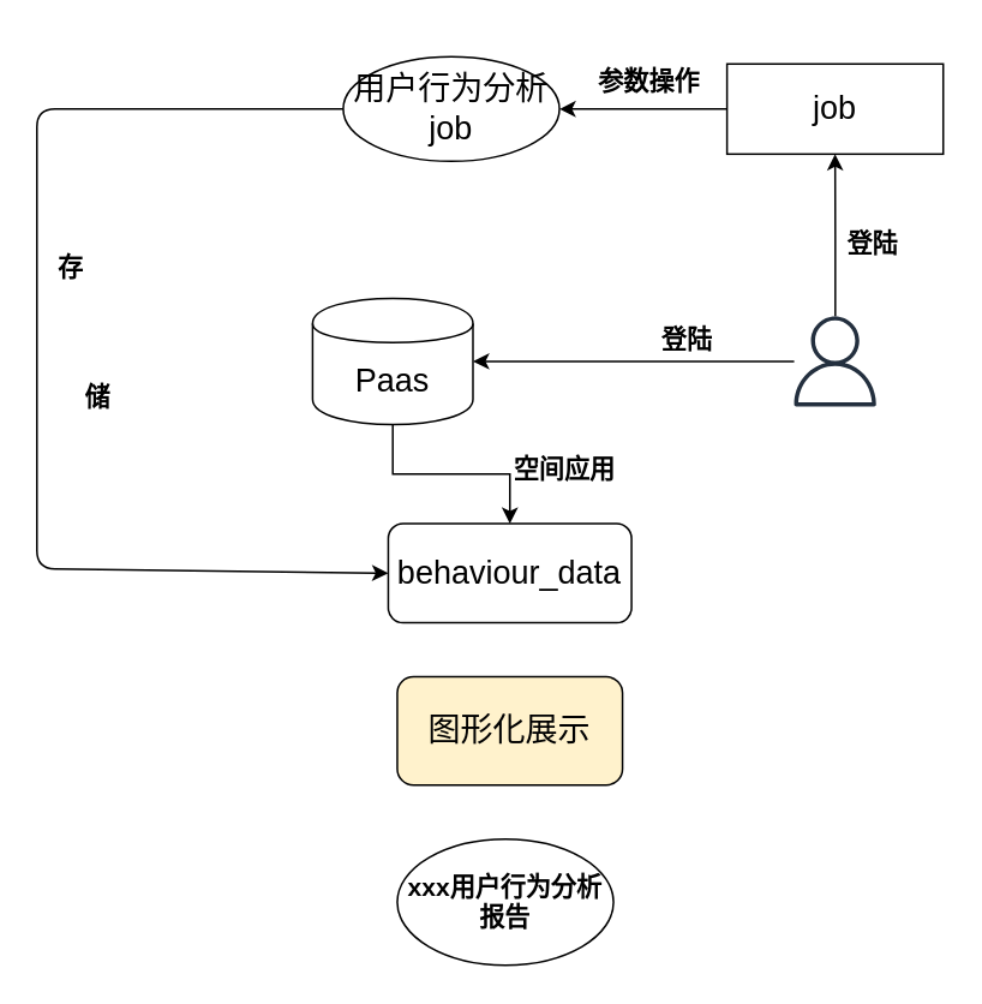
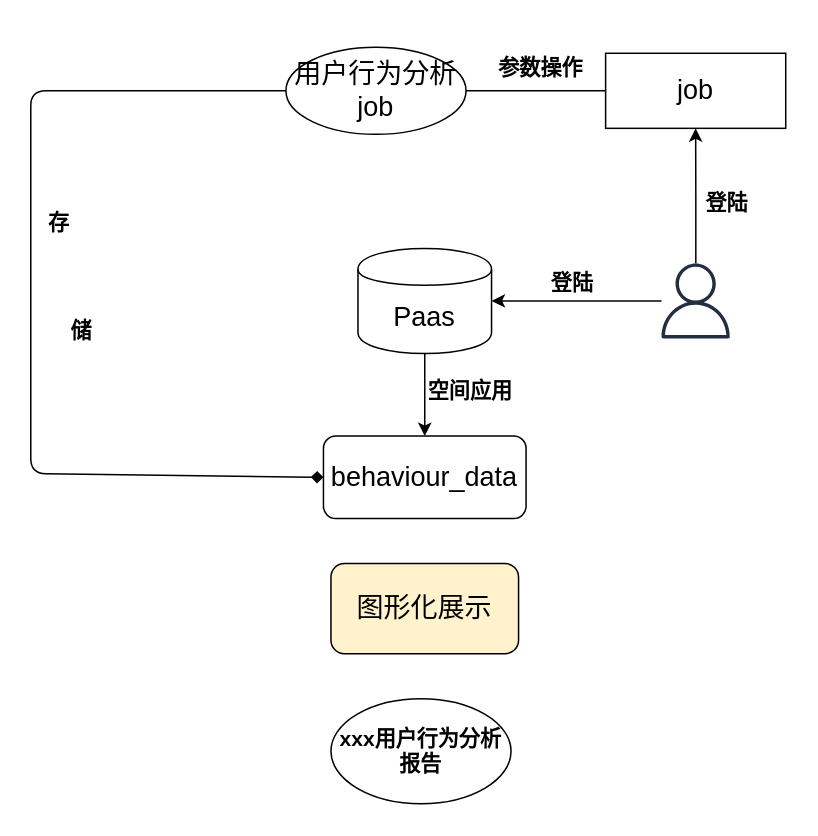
  <mxCell id="0" />
  <mxCell id="1" parent="0" />
  <mxCell id="2" value="job" style="rounded=0;whiteSpace=wrap;html=1;fontSize=18;align=center;" parent="1" vertex="1"><mxGeometry x="403" y="35" width="120" height="50" as="geometry" /></mxCell>
  <mxCell id="3" value="&lt;h3&gt;登陆&lt;/h3&gt;" style="text;html=1;resizable=0;points=[];autosize=1;align=left;verticalAlign=top;spacingTop=-4;" parent="1" vertex="1"><mxGeometry x="468" y="110" width="40" height="40" as="geometry" /></mxCell>
  <mxCell id="4" value="用户行为分析job" style="ellipse;whiteSpace=wrap;html=1;fontSize=18;" parent="1" vertex="1"><mxGeometry x="190" y="31" width="120" height="58" as="geometry" /></mxCell>
  <mxCell id="5" value="&lt;h3&gt;参数操作&lt;/h3&gt;" style="text;html=1;resizable=0;points=[];autosize=1;align=left;verticalAlign=top;spacingTop=-4;" parent="1" vertex="1"><mxGeometry x="330" y="20" width="70" height="40" as="geometry" /></mxCell>
  <mxCell id="6" value="behaviour_data" style="rounded=1;whiteSpace=wrap;html=1;fontSize=18;" parent="1" vertex="1"><mxGeometry x="215" y="290" width="135" height="55" as="geometry" /></mxCell>
  <mxCell id="7" value="图形化展示" style="rounded=1;whiteSpace=wrap;html=1;fontSize=18;fillColor=#fff2cc;" parent="1" vertex="1"><mxGeometry x="220" y="375" width="125" height="60" as="geometry" /></mxCell>
  <mxCell id="8" style="edgeStyle=orthogonalEdgeStyle;rounded=0;orthogonalLoop=1;jettySize=auto;html=1;fontSize=18;exitX=0.5;exitY=1;exitDx=0;exitDy=0;" parent="1" source="9" target="6" edge="1"><mxGeometry relative="1" as="geometry"><mxPoint x="115" y="250" as="sourcePoint" /></mxGeometry></mxCell>
- <mxCell id="9" value="Paas" style="shape=cylinder;whiteSpace=wrap;html=1;boundedLbl=1;backgroundOutline=1;fontSize=18;align=center;" parent="1" vertex="1"><mxGeometry x="173" y="165" width="89" height="70" as="geometry" /></mxCell>
- <mxCell id="10" style="edgeStyle=orthogonalEdgeStyle;rounded=0;orthogonalLoop=1;jettySize=auto;html=1;fontSize=18;entryX=1;entryY=0.5;entryDx=0;entryDy=0;exitX=0;exitY=0.5;exitDx=0;exitDy=0;" parent="1" source="2" target="4" edge="1"><mxGeometry relative="1" as="geometry"><mxPoint x="408" y="100" as="sourcePoint" /><mxPoint x="350" y="100" as="targetPoint" /></mxGeometry></mxCell>
+ <mxCell id="9" value="Paas" style="shape=cylinder;whiteSpace=wrap;html=1;boundedLbl=1;backgroundOutline=1;fontSize=18;align=center;" parent="1" vertex="1"><mxGeometry x="238" y="165" width="89" height="70" as="geometry" /></mxCell>
+ <mxCell id="10" style="edgeStyle=orthogonalEdgeStyle;rounded=0;orthogonalLoop=1;jettySize=auto;html=1;fontSize=18;entryX=1;entryY=0.5;entryDx=0;entryDy=0;exitX=0;exitY=0.5;exitDx=0;exitDy=0;endArrow=none;" parent="1" source="2" target="4" edge="1"><mxGeometry relative="1" as="geometry"><mxPoint x="408" y="100" as="sourcePoint" /><mxPoint x="350" y="100" as="targetPoint" /></mxGeometry></mxCell>
  <mxCell id="11" style="edgeStyle=orthogonalEdgeStyle;rounded=0;orthogonalLoop=1;jettySize=auto;html=1;entryX=1;entryY=0.5;entryDx=0;entryDy=0;fontSize=18;" parent="1" source="13" target="9" edge="1"><mxGeometry relative="1" as="geometry" /></mxCell>
  <mxCell id="12" style="edgeStyle=orthogonalEdgeStyle;rounded=0;orthogonalLoop=1;jettySize=auto;html=1;entryX=0.5;entryY=1;entryDx=0;entryDy=0;fontSize=18;" parent="1" source="13" target="2" edge="1"><mxGeometry relative="1" as="geometry"><mxPoint x="468" y="130" as="targetPoint" /></mxGeometry></mxCell>
  <mxCell id="13" value="" style="outlineConnect=0;fontColor=#232F3E;gradientColor=none;fillColor=#232F3E;strokeColor=none;dashed=0;verticalLabelPosition=bottom;verticalAlign=top;align=center;html=1;fontSize=12;fontStyle=0;aspect=fixed;pointerEvents=1;shape=mxgraph.aws4.user;" parent="1" vertex="1"><mxGeometry x="438" y="175" width="50" height="50" as="geometry" /></mxCell>
- <mxCell id="14" value="" style="endArrow=classic;html=1;exitX=0;exitY=0.5;exitDx=0;exitDy=0;entryX=0;entryY=0.5;entryDx=0;entryDy=0;" parent="1" source="4" target="6" edge="1"><mxGeometry width="50" height="50" relative="1" as="geometry"><mxPoint x="20" y="60" as="sourcePoint" /><mxPoint x="20" y="335" as="targetPoint" /><Array as="points"><mxPoint x="20" y="60" /><mxPoint x="20" y="315" /></Array></mxGeometry></mxCell>
+ <mxCell id="14" value="" style="endArrow=diamond;html=1;exitX=0;exitY=0.5;exitDx=0;exitDy=0;entryX=0;entryY=0.5;entryDx=0;entryDy=0;" parent="1" source="4" target="6" edge="1"><mxGeometry width="50" height="50" relative="1" as="geometry"><mxPoint x="20" y="60" as="sourcePoint" /><mxPoint x="20" y="335" as="targetPoint" /><Array as="points"><mxPoint x="20" y="60" /><mxPoint x="20" y="315" /></Array></mxGeometry></mxCell>
  <mxCell id="15" value="&lt;h3&gt;xxx用户行为分析报告&lt;/h3&gt;" style="ellipse;whiteSpace=wrap;html=1;" parent="1" vertex="1"><mxGeometry x="220" y="465" width="120" height="70" as="geometry" /></mxCell>
  <mxCell id="16" value="&lt;h3&gt;登陆&lt;/h3&gt;" style="text;html=1;resizable=0;points=[];autosize=1;align=left;verticalAlign=top;spacingTop=-4;" parent="1" vertex="1"><mxGeometry x="365" y="163" width="40" height="40" as="geometry" /></mxCell>
  <mxCell id="17" value="&lt;h3&gt;空间应用&lt;/h3&gt;" style="text;html=1;resizable=0;points=[];autosize=1;align=left;verticalAlign=top;spacingTop=-4;" vertex="1" parent="1"><mxGeometry x="283" y="235" width="70" height="40" as="geometry" /></mxCell>
  <mxCell id="18" value="&lt;h3&gt;存&lt;/h3&gt;" style="text;html=1;resizable=0;points=[];autosize=1;align=left;verticalAlign=top;spacingTop=-4;" vertex="1" parent="1"><mxGeometry x="30" y="123" width="30" height="40" as="geometry" /></mxCell>
  <mxCell id="19" value="&lt;h3&gt;储&lt;/h3&gt;" style="text;html=1;resizable=0;points=[];autosize=1;align=left;verticalAlign=top;spacingTop=-4;" vertex="1" parent="1"><mxGeometry x="45" y="195" width="30" height="40" as="geometry" /></mxCell>
